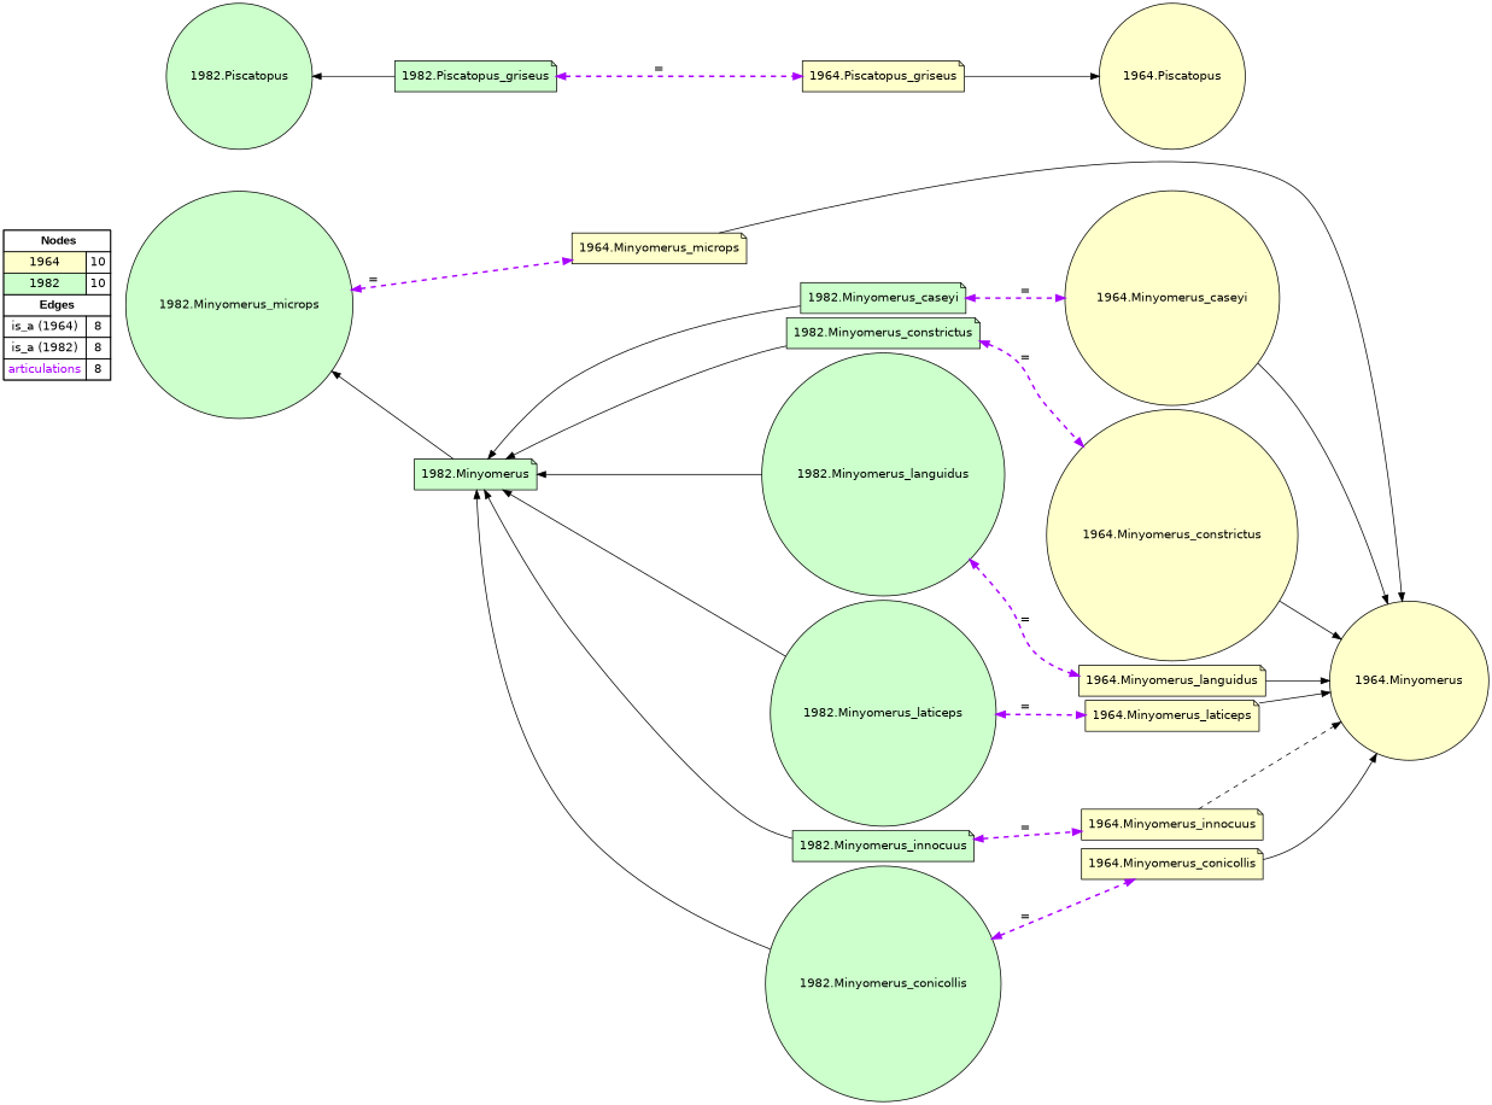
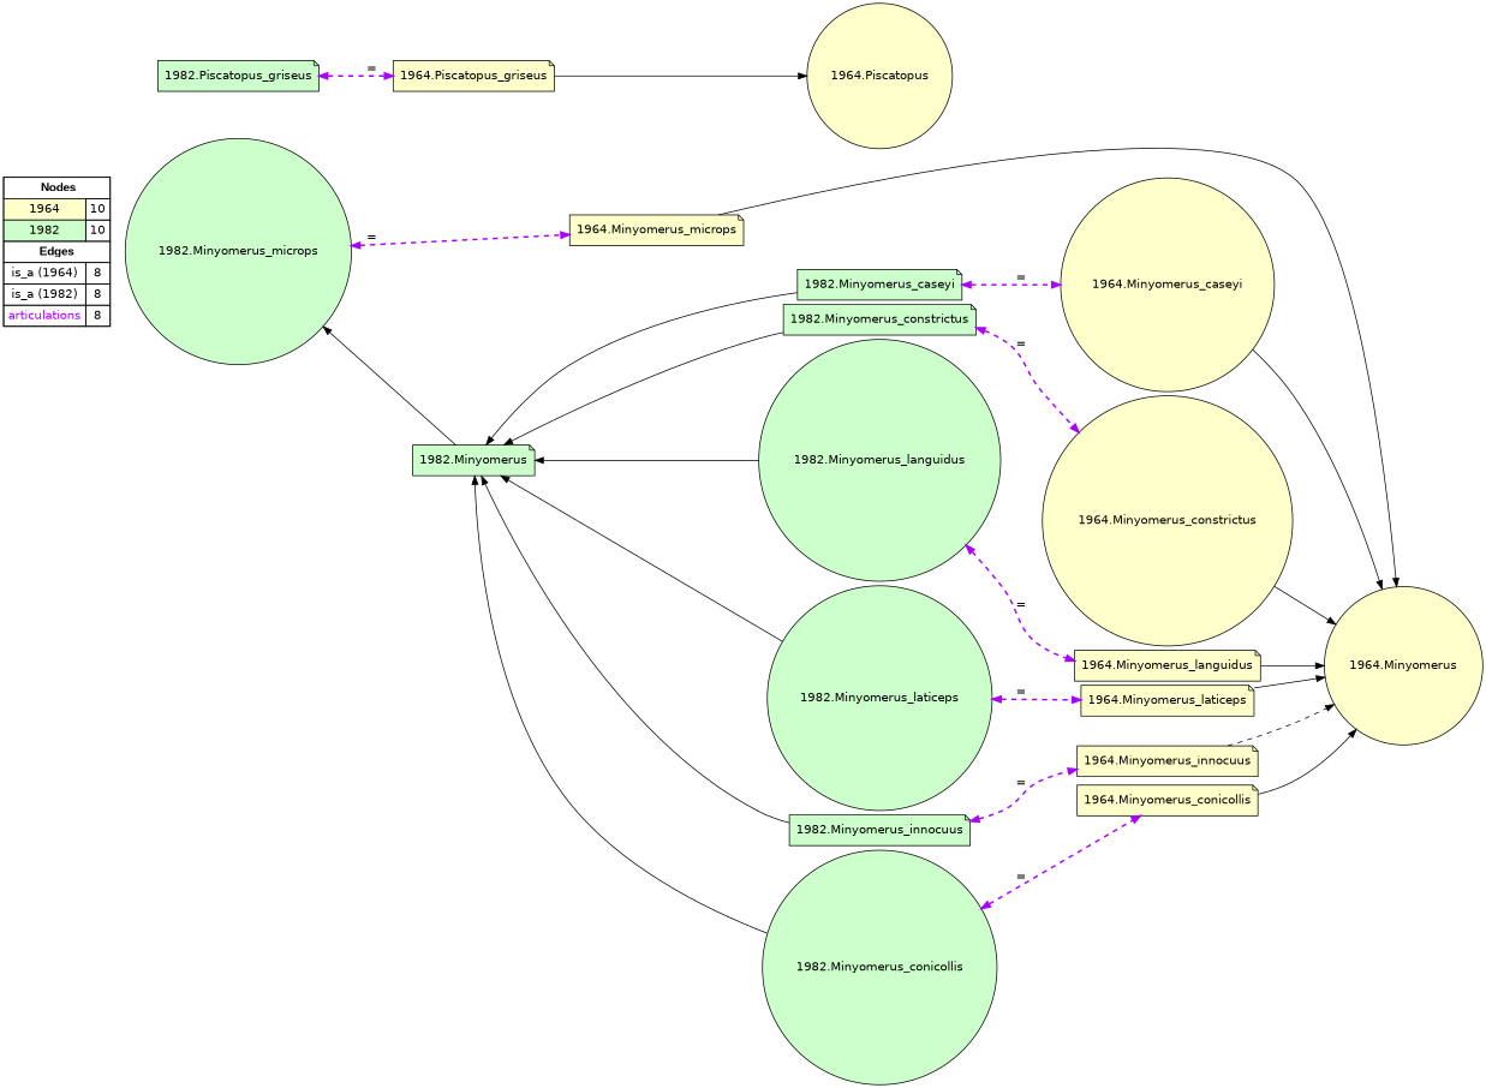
  digraph {
    rankdir=LR
    node [fillcolor="#FFFFCC" fontname=helvetica shape=note style=filled]
    edge [color="#000000" constraint=true dir=forward penwidth=1 style=solid]
    n1 [fillcolor=white label=<   <TABLE BORDER="0" CELLBORDER="1" CELLSPACING="0" CELLPADDING="4">  <TR> <TD COLSPAN="2"><font face="Arial Black"> Nodes</font></TD> </TR>  <TR>   <TD bgcolor="#FFFFCC" fontname="helvetica">1964</TD>   <TD>10</TD>   </TR>  <TR>   <TD bgcolor="#CCFFCC" fontname="helvetica">1982</TD>   <TD>10</TD>   </TR>  <TR> <TD COLSPAN="2"><font face = "Arial Black"> Edges </font></TD> </TR>  <TR>   <TD><font color ="#000000">is_a (1964)</font></TD><TD>8</TD> </TR> <TR>   <TD><font color ="#000000">is_a (1982)</font></TD><TD>8</TD> </TR> <TR>   <TD><font color ="#AA00FF">articulations</font></TD><TD>8</TD> </TR> </TABLE>   > margin=0 shape=box]
    "1964.Minyomerus" [shape=circle]
    "1964.Minyomerus_conicollis"
    "1964.Minyomerus_microps"
    "1964.Piscatopus" [shape=circle]
    "1964.Piscatopus_griseus"
    "1964.Minyomerus_caseyi" [shape=circle]
    "1964.Minyomerus_laticeps"
    "1964.Minyomerus_constrictus" [shape=circle]
    "1964.Minyomerus_innocuus"
    "1964.Minyomerus_languidus"
    "1982.Piscatopus_griseus" [fillcolor="#CCFFCC"]
    "1982.Minyomerus_caseyi" [fillcolor="#CCFFCC"]
    "1982.Minyomerus_constrictus" [fillcolor="#CCFFCC"]
    "1982.Minyomerus_languidus" [fillcolor="#CCFFCC" shape=circle]
-   "1982.Piscatopus" [fillcolor="#CCFFCC" shape=circle]
    "1982.Minyomerus_laticeps" [fillcolor="#CCFFCC" shape=circle]
    "1982.Minyomerus_microps" [fillcolor="#CCFFCC" shape=circle]
    "1982.Minyomerus" [fillcolor="#CCFFCC"]
    "1982.Minyomerus_innocuus" [fillcolor="#CCFFCC"]
    "1982.Minyomerus_conicollis" [fillcolor="#CCFFCC" shape=circle]
    subgraph sub_1 {
      rank=source
      n1
    }
    "1964.Minyomerus_conicollis" -> "1964.Minyomerus"
    "1964.Minyomerus_microps" -> "1964.Minyomerus"
    "1964.Piscatopus_griseus" -> "1964.Piscatopus"
    "1964.Minyomerus_caseyi" -> "1964.Minyomerus"
    "1964.Minyomerus_laticeps" -> "1964.Minyomerus"
    "1964.Minyomerus_constrictus" -> "1964.Minyomerus"
    "1964.Minyomerus_innocuus" -> "1964.Minyomerus" [style=dashed]
    "1964.Minyomerus_languidus" -> "1964.Minyomerus"
    "1982.Piscatopus_griseus" -> "1964.Piscatopus_griseus" [color="#AA00FF" dir=both label="=" penwidth=2 style=dashed]
    "1982.Minyomerus_caseyi" -> "1964.Minyomerus_caseyi" [color="#AA00FF" dir=both label="=" penwidth=2 style=dashed]
    "1982.Minyomerus_constrictus" -> "1964.Minyomerus_constrictus" [color="#AA00FF" dir=both label="=" penwidth=2 style=dashed]
    "1982.Minyomerus_languidus" -> "1964.Minyomerus_languidus" [color="#AA00FF" dir=both label="=" penwidth=2 style=dashed]
-   "1982.Piscatopus" -> "1982.Piscatopus_griseus" [dir=back]
    "1982.Minyomerus_laticeps" -> "1964.Minyomerus_laticeps" [color="#AA00FF" dir=both label="=" penwidth=2 style=dashed]
    "1982.Minyomerus_microps" -> "1964.Minyomerus_microps" [color="#AA00FF" dir=both label="=" penwidth=2 style=dashed]
    "1982.Minyomerus_microps" -> "1982.Minyomerus" [dir=back]
    "1982.Minyomerus" -> "1982.Minyomerus_caseyi" [dir=back]
    "1982.Minyomerus" -> "1982.Minyomerus_constrictus" [dir=back]
    "1982.Minyomerus" -> "1982.Minyomerus_languidus" [dir=back]
    "1982.Minyomerus" -> "1982.Minyomerus_laticeps" [dir=back]
    "1982.Minyomerus" -> "1982.Minyomerus_innocuus" [dir=back]
    "1982.Minyomerus" -> "1982.Minyomerus_conicollis" [dir=back]
    "1982.Minyomerus_innocuus" -> "1964.Minyomerus_innocuus" [color="#AA00FF" dir=both label="=" penwidth=2 style=dashed]
    "1982.Minyomerus_conicollis" -> "1964.Minyomerus_conicollis" [color="#AA00FF" dir=both label="=" penwidth=2 style=dashed]
  }
